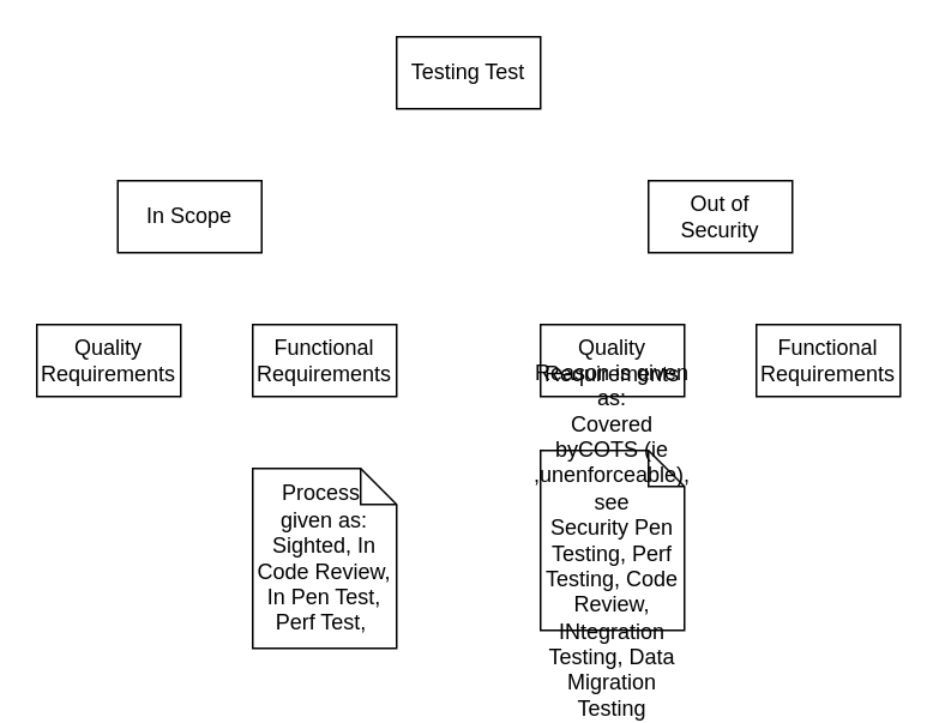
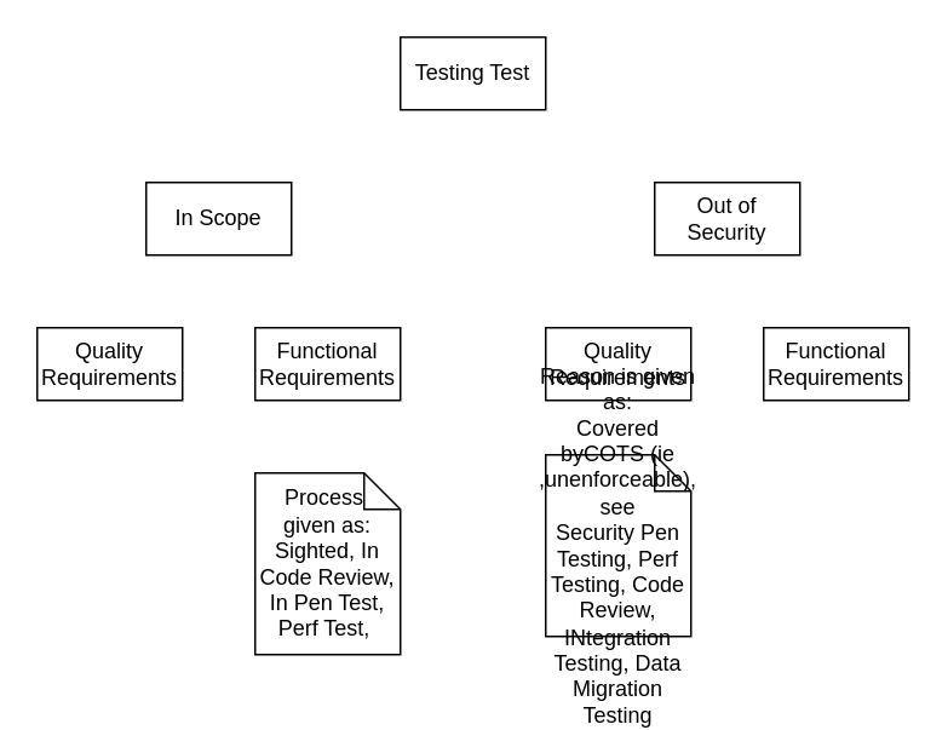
  <mxCell id="0" />
  <mxCell id="1" parent="0" />
  <mxCell id="2" value="Testing Test" style="rounded=0;whiteSpace=wrap;html=1;" vertex="1" parent="1"><mxGeometry x="220" y="20" width="80" height="40" as="geometry" /></mxCell>
- <mxCell id="3" value="In Scope" style="rounded=0;whiteSpace=wrap;html=1;" vertex="1" parent="1"><mxGeometry x="65" y="100" width="80" height="40" as="geometry" /></mxCell>
+ <mxCell id="3" value="In Scope" style="rounded=0;whiteSpace=wrap;html=1;" vertex="1" parent="1"><mxGeometry x="80" y="100" width="80" height="40" as="geometry" /></mxCell>
  <mxCell id="4" value="Quality Requirements" style="rounded=0;whiteSpace=wrap;html=1;" vertex="1" parent="1"><mxGeometry x="20" y="180" width="80" height="40" as="geometry" /></mxCell>
  <mxCell id="5" value="Functional Requirements" style="rounded=0;whiteSpace=wrap;html=1;" vertex="1" parent="1"><mxGeometry x="140" y="180" width="80" height="40" as="geometry" /></mxCell>
  <mxCell id="6" value="Out of Security" style="rounded=0;whiteSpace=wrap;html=1;" vertex="1" parent="1"><mxGeometry x="360" y="100" width="80" height="40" as="geometry" /></mxCell>
  <mxCell id="7" value="Quality Requirements" style="rounded=0;whiteSpace=wrap;html=1;" vertex="1" parent="1"><mxGeometry x="300" y="180" width="80" height="40" as="geometry" /></mxCell>
  <mxCell id="8" value="Functional Requirements" style="rounded=0;whiteSpace=wrap;html=1;" vertex="1" parent="1"><mxGeometry x="420" y="180" width="80" height="40" as="geometry" /></mxCell>
  <mxCell id="9" value="Reason is given as:&lt;br&gt;Covered byCOTS (ie ,unenforceable), see&lt;br&gt;Security Pen Testing, Perf Testing, Code Review, INtegration Testing, Data Migration Testing" style="shape=note;size=20;whiteSpace=wrap;html=1;" vertex="1" parent="1"><mxGeometry x="300" y="250" width="80" height="100" as="geometry" /></mxCell>
  <mxCell id="10" value="Process&amp;nbsp; given as:&lt;br&gt;Sighted, In Code Review, In Pen Test, Perf Test,&amp;nbsp;" style="shape=note;size=20;whiteSpace=wrap;html=1;" vertex="1" parent="1"><mxGeometry x="140" y="260" width="80" height="100" as="geometry" /></mxCell>
